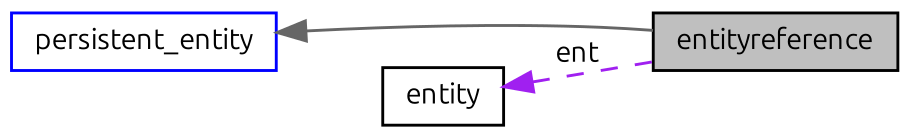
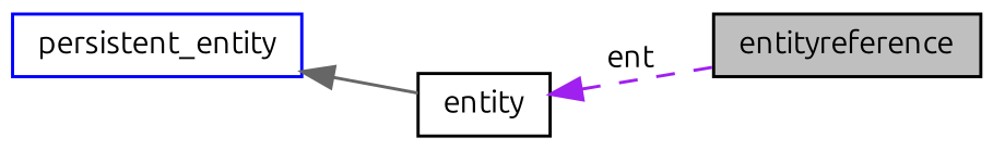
  digraph {
    fontname=Ubuntu
    rankdir=LR
    node [color=black fillcolor=white fontname=Ubuntu fontsize=10 shape=record style=filled]
    edge [dir=back fontname=Ubuntu fontsize=10 labelfontname=FreeSans labelfontsize=10]
    n1 [fillcolor=grey75 fontcolor=black height=0.2 label=entityreference width=0.4]
    n2 [height=0.2 label=entity width=0.4]
    n3 [color=blue height=0.2 label=persistent_entity width=0.4]
    n2 -> n1 [color=purple label=ent style=dashed]
-   n3 -> n1 [color=gray40 style=solid]
+   n3 -> n2 [color=gray40 style=solid]
  }
